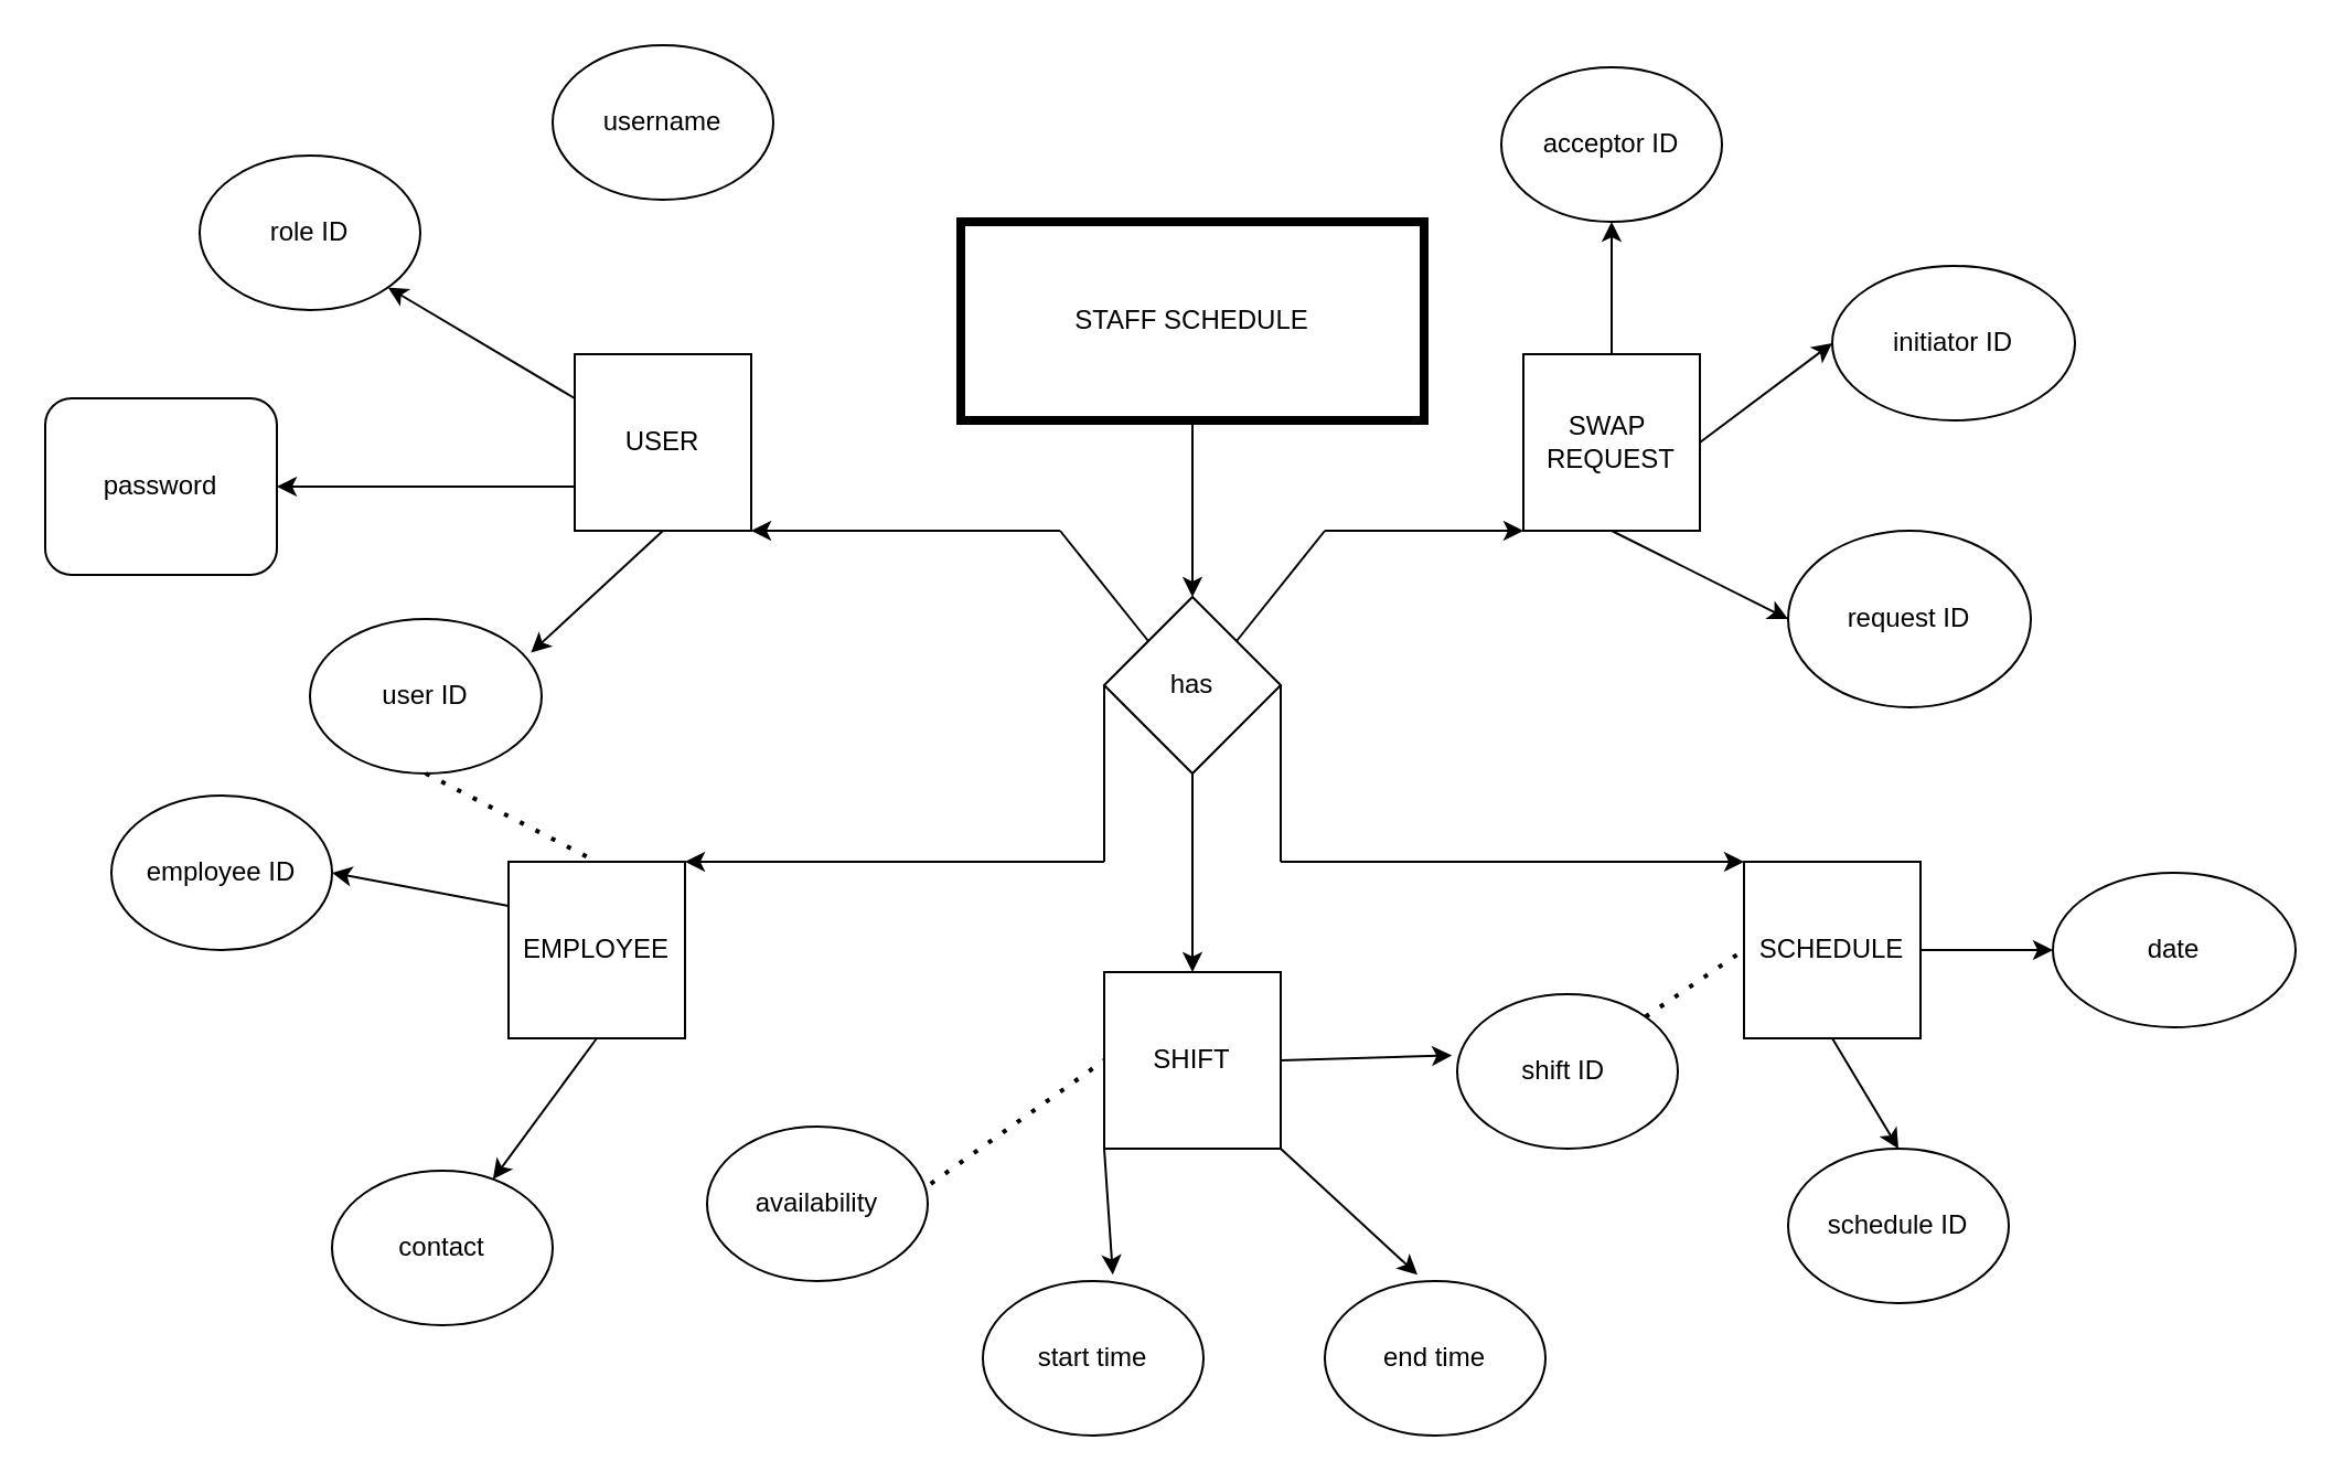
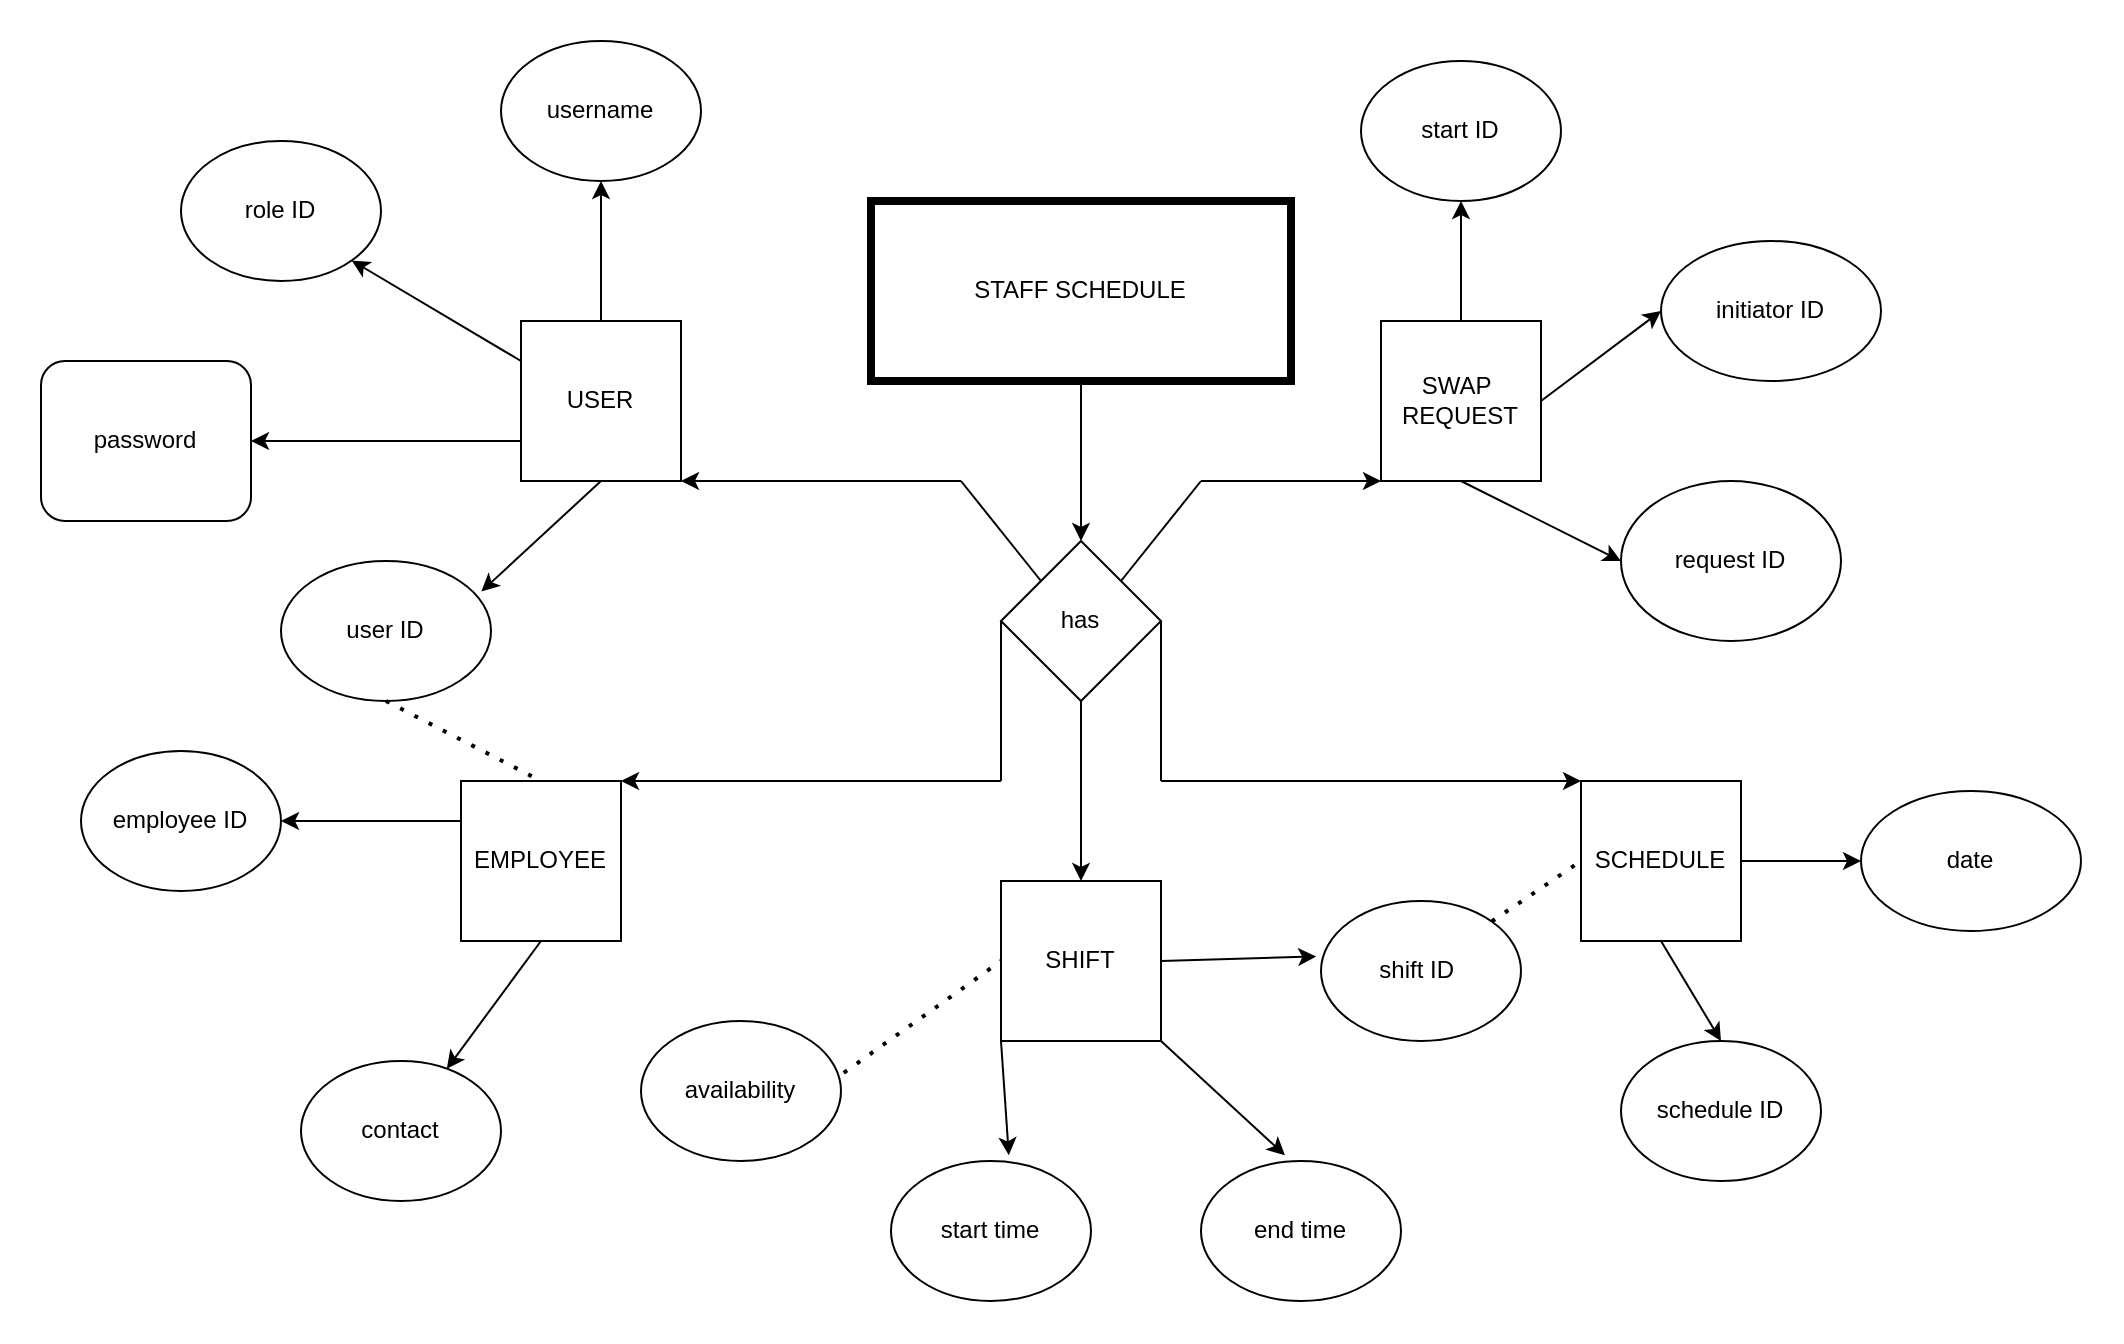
  <mxCell id="0" />
  <mxCell id="1" parent="0" />
  <mxCell id="2" value="STAFF SCHEDULE" style="rounded=0;whiteSpace=wrap;html=1;strokeWidth=4;" vertex="1" parent="1"><mxGeometry x="435" width="210" height="90" as="geometry" y="100" /></mxCell>
  <mxCell id="3" value="has" style="rhombus;whiteSpace=wrap;html=1;" vertex="1" parent="1"><mxGeometry x="500" y="270" width="80" height="80" as="geometry" /></mxCell>
  <mxCell id="4" value="USER" style="whiteSpace=wrap;html=1;aspect=fixed;" vertex="1" parent="1"><mxGeometry x="260" y="160" width="80" height="80" as="geometry" /></mxCell>
  <mxCell id="5" value="EMPLOYEE" style="whiteSpace=wrap;html=1;aspect=fixed;" vertex="1" parent="1"><mxGeometry x="230" y="390" width="80" height="80" as="geometry" /></mxCell>
  <mxCell id="6" value="SHIFT" style="whiteSpace=wrap;html=1;aspect=fixed;" vertex="1" parent="1"><mxGeometry x="500" y="440" width="80" height="80" as="geometry" /></mxCell>
  <mxCell id="7" value="SCHEDULE" style="whiteSpace=wrap;html=1;aspect=fixed;" vertex="1" parent="1"><mxGeometry x="790" y="390" width="80" height="80" as="geometry" /></mxCell>
  <mxCell id="8" value="SWAP&amp;nbsp;&lt;div&gt;REQUEST&lt;/div&gt;" style="whiteSpace=wrap;html=1;aspect=fixed;" vertex="1" parent="1"><mxGeometry x="690" y="160" width="80" height="80" as="geometry" /></mxCell>
  <mxCell id="9" value="user ID" style="ellipse;whiteSpace=wrap;html=1;" vertex="1" parent="1"><mxGeometry x="140" y="280" width="105" height="70" as="geometry" /></mxCell>
  <mxCell id="10" value="password" style="whiteSpace=wrap;html=1;rounded=1;" vertex="1" parent="1"><mxGeometry x="20" y="180" width="105" height="80" as="geometry" /></mxCell>
  <mxCell id="11" value="username" style="ellipse;whiteSpace=wrap;html=1;" vertex="1" parent="1"><mxGeometry x="250" y="20" width="100" height="70" as="geometry" /></mxCell>
  <mxCell id="12" value="role ID" style="ellipse;whiteSpace=wrap;html=1;" vertex="1" parent="1"><mxGeometry x="90" y="70" width="100" height="70" as="geometry" /></mxCell>
- <mxCell id="13" value="employee ID" style="ellipse;whiteSpace=wrap;html=1;" vertex="1" parent="1"><mxGeometry x="50" y="360" width="100" height="70" as="geometry" /></mxCell>
+ <mxCell id="13" value="employee ID" style="ellipse;whiteSpace=wrap;html=1;" vertex="1" parent="1"><mxGeometry x="40" y="375" width="100" height="70" as="geometry" /></mxCell>
  <mxCell id="14" value="contact" style="ellipse;whiteSpace=wrap;html=1;" vertex="1" parent="1"><mxGeometry x="150" y="530" width="100" height="70" as="geometry" /></mxCell>
  <mxCell id="15" value="" style="endArrow=classic;html=1;rounded=0;entryX=0.5;entryY=0;entryDx=0;entryDy=0;exitX=0.5;exitY=1;exitDx=0;exitDy=0;" edge="1" parent="1" source="2" target="3"><mxGeometry width="50" height="50" relative="1" as="geometry"><mxPoint x="540" y="200" as="sourcePoint" /><mxPoint x="560" y="310" as="targetPoint" /></mxGeometry></mxCell>
  <mxCell id="16" value="" style="endArrow=classic;html=1;rounded=0;entryX=0;entryY=1;entryDx=0;entryDy=0;" edge="1" parent="1" target="8"><mxGeometry width="50" height="50" relative="1" as="geometry"><mxPoint x="600" y="240" as="sourcePoint" /><mxPoint x="560" y="310" as="targetPoint" /></mxGeometry></mxCell>
  <mxCell id="17" value="" style="endArrow=classic;html=1;rounded=0;" edge="1" parent="1"><mxGeometry width="50" height="50" relative="1" as="geometry"><mxPoint x="500" y="390" as="sourcePoint" /><mxPoint x="310" y="390" as="targetPoint" /></mxGeometry></mxCell>
  <mxCell id="18" value="" style="endArrow=classic;html=1;rounded=0;entryX=1;entryY=1;entryDx=0;entryDy=0;" edge="1" parent="1" target="4"><mxGeometry width="50" height="50" relative="1" as="geometry"><mxPoint x="480" y="240" as="sourcePoint" /><mxPoint x="360" y="240" as="targetPoint" /></mxGeometry></mxCell>
  <mxCell id="19" value="" style="endArrow=classic;html=1;rounded=0;entryX=0;entryY=0;entryDx=0;entryDy=0;" edge="1" parent="1" target="7"><mxGeometry width="50" height="50" relative="1" as="geometry"><mxPoint x="580" y="390" as="sourcePoint" /><mxPoint x="560" y="310" as="targetPoint" /></mxGeometry></mxCell>
  <mxCell id="20" value="" style="endArrow=classic;html=1;rounded=0;exitX=0.5;exitY=1;exitDx=0;exitDy=0;entryX=0.5;entryY=0;entryDx=0;entryDy=0;" edge="1" parent="1" source="3" target="6"><mxGeometry width="50" height="50" relative="1" as="geometry"><mxPoint x="510" y="360" as="sourcePoint" /><mxPoint x="560" y="310" as="targetPoint" /></mxGeometry></mxCell>
  <mxCell id="21" value="availability" style="ellipse;whiteSpace=wrap;html=1;" vertex="1" parent="1"><mxGeometry x="320" y="510" width="100" height="70" as="geometry" /></mxCell>
  <mxCell id="22" value="start time" style="ellipse;whiteSpace=wrap;html=1;" vertex="1" parent="1"><mxGeometry x="445" y="580" width="100" height="70" as="geometry" /></mxCell>
  <mxCell id="23" value="end time" style="ellipse;whiteSpace=wrap;html=1;" vertex="1" parent="1"><mxGeometry x="600" y="580" width="100" height="70" as="geometry" /></mxCell>
  <mxCell id="24" value="shift ID&amp;nbsp;" style="ellipse;whiteSpace=wrap;html=1;" vertex="1" parent="1"><mxGeometry x="660" y="450" width="100" height="70" as="geometry" /></mxCell>
  <mxCell id="25" value="request ID" style="ellipse;whiteSpace=wrap;html=1;" vertex="1" parent="1"><mxGeometry x="810" y="240" width="110" height="80" as="geometry" /></mxCell>
  <mxCell id="26" value="schedule ID" style="ellipse;whiteSpace=wrap;html=1;" vertex="1" parent="1"><mxGeometry x="810" y="520" width="100" height="70" as="geometry" /></mxCell>
  <mxCell id="27" value="date" style="ellipse;whiteSpace=wrap;html=1;" vertex="1" parent="1"><mxGeometry x="930" y="395" width="110" height="70" as="geometry" /></mxCell>
  <mxCell id="28" value="initiator ID" style="ellipse;whiteSpace=wrap;html=1;" vertex="1" parent="1"><mxGeometry x="830" y="120" width="110" height="70" as="geometry" /></mxCell>
+ <mxCell id="29" value="" style="endArrow=classic;html=1;rounded=0;exitX=0.5;exitY=0;exitDx=0;exitDy=0;entryX=0.5;entryY=1;entryDx=0;entryDy=0;" edge="1" parent="1" source="4" target="11"><mxGeometry width="50" height="50" relative="1" as="geometry"><mxPoint x="500" y="350" as="sourcePoint" /><mxPoint x="550" y="300" as="targetPoint" /></mxGeometry></mxCell>
  <mxCell id="30" value="" style="endArrow=classic;html=1;rounded=0;entryX=1;entryY=1;entryDx=0;entryDy=0;exitX=0;exitY=0.25;exitDx=0;exitDy=0;" edge="1" parent="1" source="4" target="12"><mxGeometry width="50" height="50" relative="1" as="geometry"><mxPoint x="220" y="170" as="sourcePoint" /><mxPoint x="550" y="300" as="targetPoint" /></mxGeometry></mxCell>
  <mxCell id="31" value="" style="endArrow=classic;html=1;rounded=0;entryX=1;entryY=0.5;entryDx=0;entryDy=0;exitX=0;exitY=0.75;exitDx=0;exitDy=0;" edge="1" parent="1" source="4" target="10"><mxGeometry width="50" height="50" relative="1" as="geometry"><mxPoint x="500" y="350" as="sourcePoint" /><mxPoint x="550" y="300" as="targetPoint" /></mxGeometry></mxCell>
  <mxCell id="32" value="" style="endArrow=classic;html=1;rounded=0;entryX=0.954;entryY=0.218;entryDx=0;entryDy=0;entryPerimeter=0;exitX=0.5;exitY=1;exitDx=0;exitDy=0;" edge="1" parent="1" source="4" target="9"><mxGeometry width="50" height="50" relative="1" as="geometry"><mxPoint x="500" y="350" as="sourcePoint" /><mxPoint x="550" y="300" as="targetPoint" /></mxGeometry></mxCell>
  <mxCell id="33" value="" style="endArrow=classic;html=1;rounded=0;exitX=0;exitY=0.25;exitDx=0;exitDy=0;entryX=1;entryY=0.5;entryDx=0;entryDy=0;" edge="1" parent="1" source="5" target="13"><mxGeometry width="50" height="50" relative="1" as="geometry"><mxPoint x="500" y="350" as="sourcePoint" /><mxPoint x="550" y="300" as="targetPoint" /></mxGeometry></mxCell>
  <mxCell id="34" value="" style="endArrow=classic;html=1;rounded=0;exitX=0.5;exitY=1;exitDx=0;exitDy=0;" edge="1" parent="1" source="5" target="14"><mxGeometry width="50" height="50" relative="1" as="geometry"><mxPoint x="500" y="350" as="sourcePoint" /><mxPoint x="550" y="300" as="targetPoint" /></mxGeometry></mxCell>
  <mxCell id="35" value="" style="endArrow=classic;html=1;rounded=0;exitX=0;exitY=1;exitDx=0;exitDy=0;entryX=0.589;entryY=-0.041;entryDx=0;entryDy=0;entryPerimeter=0;" edge="1" parent="1" source="6" target="22"><mxGeometry width="50" height="50" relative="1" as="geometry"><mxPoint x="500" y="350" as="sourcePoint" /><mxPoint x="550" y="300" as="targetPoint" /></mxGeometry></mxCell>
  <mxCell id="36" value="" style="endArrow=classic;html=1;rounded=0;exitX=1;exitY=1;exitDx=0;exitDy=0;entryX=0.42;entryY=-0.041;entryDx=0;entryDy=0;entryPerimeter=0;" edge="1" parent="1" source="6" target="23"><mxGeometry width="50" height="50" relative="1" as="geometry"><mxPoint x="500" y="350" as="sourcePoint" /><mxPoint x="550" y="300" as="targetPoint" /></mxGeometry></mxCell>
  <mxCell id="37" value="" style="endArrow=classic;html=1;rounded=0;exitX=1;exitY=0.5;exitDx=0;exitDy=0;entryX=-0.024;entryY=0.396;entryDx=0;entryDy=0;entryPerimeter=0;" edge="1" parent="1" source="6" target="24"><mxGeometry width="50" height="50" relative="1" as="geometry"><mxPoint x="500" y="350" as="sourcePoint" /><mxPoint x="550" y="300" as="targetPoint" /></mxGeometry></mxCell>
  <mxCell id="38" value="" style="endArrow=classic;html=1;rounded=0;exitX=0.5;exitY=1;exitDx=0;exitDy=0;entryX=0.5;entryY=0;entryDx=0;entryDy=0;" edge="1" parent="1" source="7" target="26"><mxGeometry width="50" height="50" relative="1" as="geometry"><mxPoint x="500" y="350" as="sourcePoint" /><mxPoint x="550" y="300" as="targetPoint" /></mxGeometry></mxCell>
  <mxCell id="39" value="" style="endArrow=classic;html=1;rounded=0;entryX=0;entryY=0.5;entryDx=0;entryDy=0;exitX=1;exitY=0.5;exitDx=0;exitDy=0;" edge="1" parent="1" source="7" target="27"><mxGeometry width="50" height="50" relative="1" as="geometry"><mxPoint x="880" y="400" as="sourcePoint" /><mxPoint x="550" y="300" as="targetPoint" /></mxGeometry></mxCell>
  <mxCell id="40" value="" style="endArrow=classic;html=1;rounded=0;entryX=0;entryY=0.5;entryDx=0;entryDy=0;exitX=1;exitY=0.5;exitDx=0;exitDy=0;" edge="1" parent="1" source="8" target="28"><mxGeometry width="50" height="50" relative="1" as="geometry"><mxPoint x="500" y="350" as="sourcePoint" /><mxPoint x="550" y="300" as="targetPoint" /></mxGeometry></mxCell>
  <mxCell id="41" value="" style="endArrow=classic;html=1;rounded=0;exitX=0.5;exitY=1;exitDx=0;exitDy=0;entryX=0;entryY=0.5;entryDx=0;entryDy=0;" edge="1" parent="1" source="8" target="25"><mxGeometry width="50" height="50" relative="1" as="geometry"><mxPoint x="500" y="350" as="sourcePoint" /><mxPoint x="550" y="300" as="targetPoint" /></mxGeometry></mxCell>
- <mxCell id="42" value="acceptor ID" style="ellipse;whiteSpace=wrap;html=1;" vertex="1" parent="1"><mxGeometry x="680" y="30" width="100" height="70" as="geometry" /></mxCell>
+ <mxCell id="42" value="start ID" style="ellipse;whiteSpace=wrap;html=1;" vertex="1" parent="1"><mxGeometry x="680" y="30" width="100" height="70" as="geometry" /></mxCell>
  <mxCell id="43" value="" style="endArrow=none;html=1;rounded=0;entryX=1;entryY=0;entryDx=0;entryDy=0;" edge="1" parent="1" target="3"><mxGeometry width="50" height="50" relative="1" as="geometry"><mxPoint x="600" y="240" as="sourcePoint" /><mxPoint x="550" y="300" as="targetPoint" /></mxGeometry></mxCell>
  <mxCell id="44" value="" style="endArrow=classic;html=1;rounded=0;entryX=0.5;entryY=1;entryDx=0;entryDy=0;exitX=0.5;exitY=0;exitDx=0;exitDy=0;" edge="1" parent="1" source="8" target="42"><mxGeometry width="50" height="50" relative="1" as="geometry"><mxPoint x="500" y="350" as="sourcePoint" /><mxPoint x="550" y="300" as="targetPoint" /></mxGeometry></mxCell>
  <mxCell id="45" value="" style="endArrow=none;html=1;rounded=0;entryX=1;entryY=0.5;entryDx=0;entryDy=0;" edge="1" parent="1" target="3"><mxGeometry width="50" height="50" relative="1" as="geometry"><mxPoint x="580" y="390" as="sourcePoint" /><mxPoint x="550" y="360" as="targetPoint" /></mxGeometry></mxCell>
  <mxCell id="46" value="" style="endArrow=none;html=1;rounded=0;entryX=0;entryY=0.5;entryDx=0;entryDy=0;" edge="1" parent="1" target="3"><mxGeometry width="50" height="50" relative="1" as="geometry"><mxPoint x="500" y="390" as="sourcePoint" /><mxPoint x="550" y="360" as="targetPoint" /></mxGeometry></mxCell>
  <mxCell id="47" value="" style="endArrow=none;html=1;rounded=0;exitX=0;exitY=0;exitDx=0;exitDy=0;" edge="1" parent="1" source="3"><mxGeometry width="50" height="50" relative="1" as="geometry"><mxPoint x="500" y="360" as="sourcePoint" /><mxPoint x="480" y="240" as="targetPoint" /></mxGeometry></mxCell>
  <mxCell id="48" value="" style="endArrow=none;dashed=1;html=1;dashPattern=1 3;strokeWidth=2;rounded=0;exitX=1.014;exitY=0.37;exitDx=0;exitDy=0;exitPerimeter=0;entryX=0;entryY=0.5;entryDx=0;entryDy=0;" edge="1" parent="1" source="21" target="6"><mxGeometry width="50" height="50" relative="1" as="geometry"><mxPoint x="500" y="360" as="sourcePoint" /><mxPoint x="550" y="310" as="targetPoint" /></mxGeometry></mxCell>
  <mxCell id="49" value="" style="endArrow=none;dashed=1;html=1;dashPattern=1 3;strokeWidth=2;rounded=0;exitX=0.5;exitY=1;exitDx=0;exitDy=0;entryX=0.5;entryY=0;entryDx=0;entryDy=0;" edge="1" parent="1" source="9" target="5"><mxGeometry width="50" height="50" relative="1" as="geometry"><mxPoint x="500" y="360" as="sourcePoint" /><mxPoint x="550" y="310" as="targetPoint" /></mxGeometry></mxCell>
  <mxCell id="50" value="" style="endArrow=none;dashed=1;html=1;dashPattern=1 3;strokeWidth=2;rounded=0;entryX=0;entryY=0.5;entryDx=0;entryDy=0;exitX=1;exitY=0;exitDx=0;exitDy=0;" edge="1" parent="1" source="24" target="7"><mxGeometry width="50" height="50" relative="1" as="geometry"><mxPoint x="500" y="360" as="sourcePoint" /><mxPoint x="550" y="310" as="targetPoint" /></mxGeometry></mxCell>
